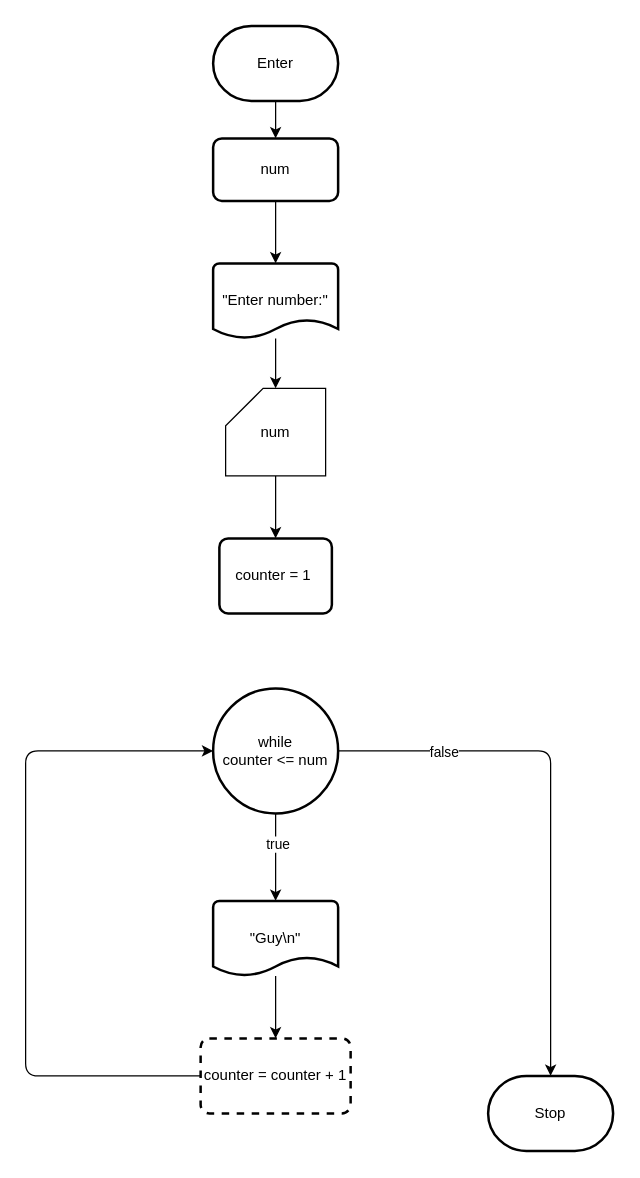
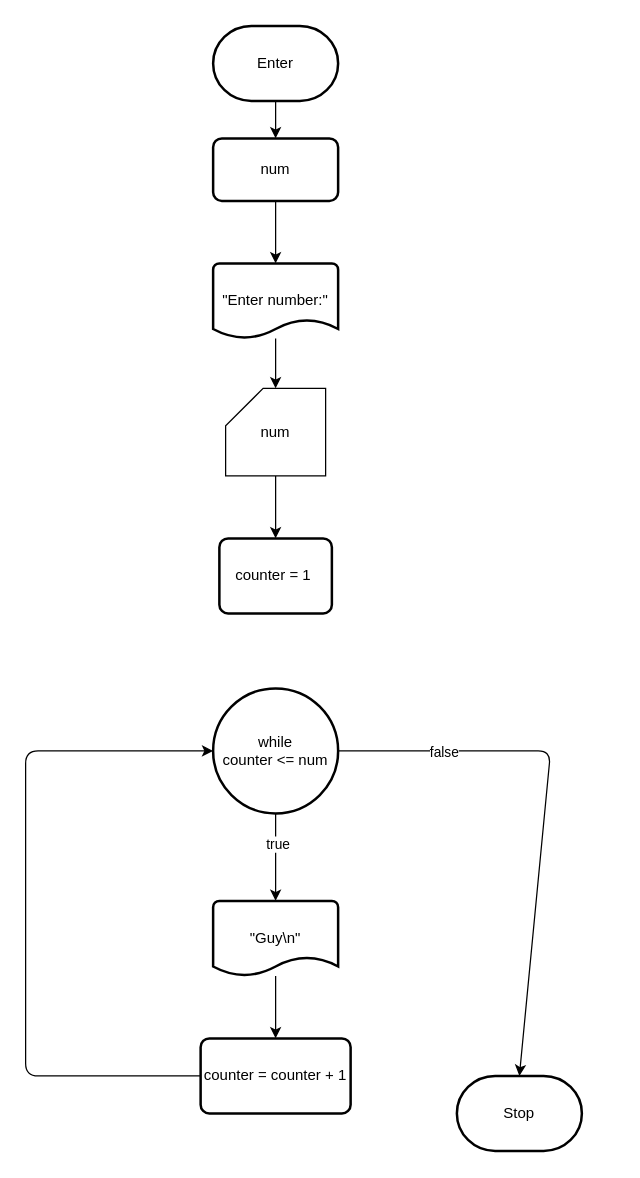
  <mxCell id="0" />
  <mxCell id="1" parent="0" />
  <mxCell id="2" style="edgeStyle=none;html=1;entryX=0.5;entryY=0;entryDx=0;entryDy=0;strokeColor=#000000;" edge="1" parent="1" source="3" target="5"><mxGeometry relative="1" as="geometry" /></mxCell>
  <mxCell id="3" value="Enter" style="strokeWidth=2;html=1;shape=mxgraph.flowchart.terminator;whiteSpace=wrap;" vertex="1" parent="1"><mxGeometry x="170" y="20" width="100" height="60" as="geometry" /></mxCell>
  <mxCell id="4" style="edgeStyle=none;html=1;entryX=0.5;entryY=0;entryDx=0;entryDy=0;entryPerimeter=0;strokeColor=#000000;" edge="1" parent="1" source="5" target="7"><mxGeometry relative="1" as="geometry" /></mxCell>
  <mxCell id="5" value="num" style="rounded=1;whiteSpace=wrap;html=1;absoluteArcSize=1;arcSize=14;strokeWidth=2;" vertex="1" parent="1"><mxGeometry x="170" y="110" width="100" height="50" as="geometry" /></mxCell>
  <mxCell id="6" style="edgeStyle=none;html=1;strokeColor=#000000;" edge="1" parent="1" source="7" target="9"><mxGeometry relative="1" as="geometry" /></mxCell>
  <mxCell id="7" value="&quot;Enter number:&quot;" style="strokeWidth=2;html=1;shape=mxgraph.flowchart.document2;whiteSpace=wrap;size=0.25;" vertex="1" parent="1"><mxGeometry x="170" y="210" width="100" height="60" as="geometry" /></mxCell>
  <mxCell id="8" style="edgeStyle=none;html=1;entryX=0.5;entryY=0;entryDx=0;entryDy=0;strokeColor=#000000;" edge="1" parent="1" source="9"><mxGeometry relative="1" as="geometry"><mxPoint x="220" y="430" as="targetPoint" /></mxGeometry></mxCell>
  <mxCell id="9" value="num" style="shape=card;whiteSpace=wrap;html=1;" vertex="1" parent="1"><mxGeometry x="180" y="310" width="80" height="70" as="geometry" /></mxCell>
  <mxCell id="10" value="counter = 1&amp;nbsp;" style="rounded=1;whiteSpace=wrap;html=1;absoluteArcSize=1;arcSize=14;strokeWidth=2;" vertex="1" parent="1"><mxGeometry x="175" y="430" width="90" height="60" as="geometry" /></mxCell>
  <mxCell id="11" style="edgeStyle=none;html=1;strokeColor=#000000;" edge="1" parent="1" source="15"><mxGeometry relative="1" as="geometry"><mxPoint x="220" y="720" as="targetPoint" /></mxGeometry></mxCell>
  <mxCell id="12" value="true" style="edgeLabel;html=1;align=center;verticalAlign=middle;resizable=0;points=[];" vertex="1" connectable="0" parent="11"><mxGeometry x="-0.305" y="1" relative="1" as="geometry"><mxPoint as="offset" /></mxGeometry></mxCell>
  <mxCell id="13" style="edgeStyle=none;html=1;entryX=0.5;entryY=0;entryDx=0;entryDy=0;entryPerimeter=0;strokeColor=#000000;" edge="1" parent="1" source="15" target="20"><mxGeometry relative="1" as="geometry"><Array as="points"><mxPoint x="440" y="600" /></Array></mxGeometry></mxCell>
  <mxCell id="14" value="false" style="edgeLabel;html=1;align=center;verticalAlign=middle;resizable=0;points=[];" vertex="1" connectable="0" parent="13"><mxGeometry x="-0.61" relative="1" as="geometry"><mxPoint as="offset" /></mxGeometry></mxCell>
  <mxCell id="15" value="while&lt;br&gt;counter &amp;lt;= num" style="strokeWidth=2;html=1;shape=mxgraph.flowchart.start_2;whiteSpace=wrap;" vertex="1" parent="1"><mxGeometry x="170" y="550" width="100" height="100" as="geometry" /></mxCell>
  <mxCell id="16" style="edgeStyle=none;html=1;strokeColor=#000000;" edge="1" parent="1" source="17" target="19"><mxGeometry relative="1" as="geometry"><mxPoint x="220" y="820" as="targetPoint" /></mxGeometry></mxCell>
  <mxCell id="17" value="&quot;Guy\n&quot;" style="strokeWidth=2;html=1;shape=mxgraph.flowchart.document2;whiteSpace=wrap;size=0.25;" vertex="1" parent="1"><mxGeometry x="170" y="720" width="100" height="60" as="geometry" /></mxCell>
  <mxCell id="18" style="edgeStyle=none;html=1;entryX=0;entryY=0.5;entryDx=0;entryDy=0;entryPerimeter=0;strokeColor=#000000;" edge="1" parent="1" source="19" target="15"><mxGeometry relative="1" as="geometry"><Array as="points"><mxPoint x="20" y="860" /><mxPoint x="20" y="600" /></Array></mxGeometry></mxCell>
- <mxCell id="19" value="counter = counter + 1" style="rounded=1;whiteSpace=wrap;html=1;absoluteArcSize=1;arcSize=14;strokeWidth=2;dashed=1;" vertex="1" parent="1"><mxGeometry x="160" y="830" width="120" height="60" as="geometry" /></mxCell>
- <mxCell id="20" value="Stop" style="strokeWidth=2;html=1;shape=mxgraph.flowchart.terminator;whiteSpace=wrap;" vertex="1" parent="1"><mxGeometry x="390" y="860" width="100" height="60" as="geometry" /></mxCell>
+ <mxCell id="19" value="counter = counter + 1" style="rounded=1;whiteSpace=wrap;html=1;absoluteArcSize=1;arcSize=14;strokeWidth=2;" vertex="1" parent="1"><mxGeometry x="160" y="830" width="120" height="60" as="geometry" /></mxCell>
+ <mxCell id="20" value="Stop" style="strokeWidth=2;html=1;shape=mxgraph.flowchart.terminator;whiteSpace=wrap;" vertex="1" parent="1"><mxGeometry x="365" y="860" width="100" height="60" as="geometry" /></mxCell>
